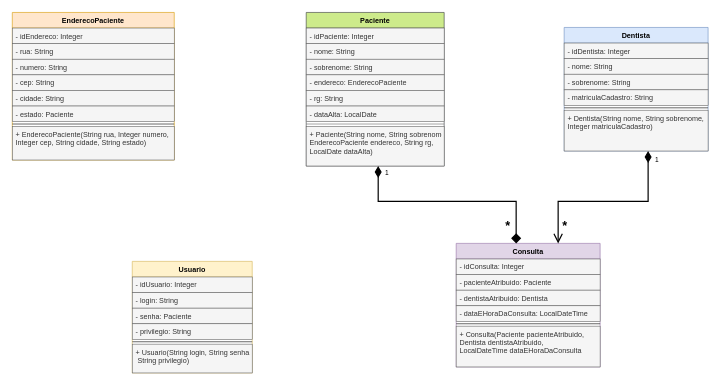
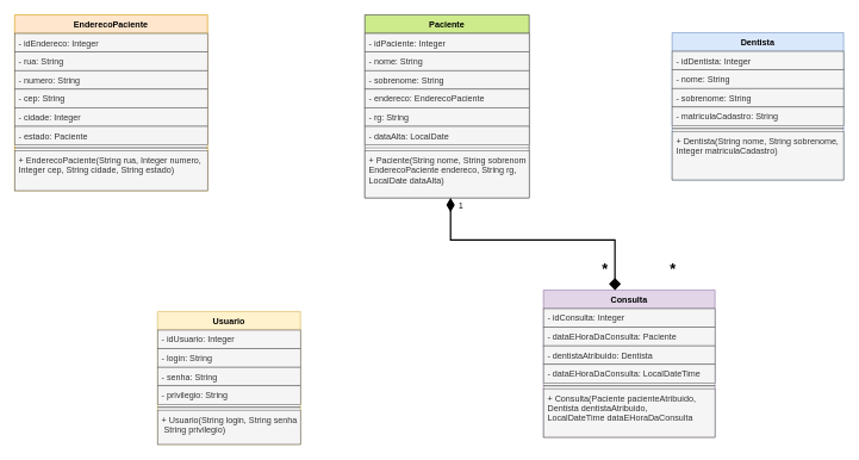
  <mxCell id="0" />
  <mxCell id="1" parent="0" />
  <mxCell id="2" value="Dentista" style="swimlane;fontStyle=1;align=center;verticalAlign=top;childLayout=stackLayout;horizontal=1;startSize=26;horizontalStack=0;resizeParent=1;resizeParentMax=0;resizeLast=0;collapsible=1;marginBottom=0;fillColor=#dae8fc;strokeColor=#6c8ebf;" parent="1" vertex="1"><mxGeometry x="940" y="45" width="240" height="206" as="geometry" /></mxCell>
  <mxCell id="3" value="- idDentista: Integer&#10;" style="text;align=left;verticalAlign=top;spacingLeft=4;spacingRight=4;overflow=hidden;rotatable=0;points=[[0,0.5],[1,0.5]];portConstraint=eastwest;fillColor=#f5f5f5;strokeColor=#666666;fontColor=#333333;" parent="2" vertex="1"><mxGeometry y="26" width="240" height="26" as="geometry" /></mxCell>
  <mxCell id="4" value="- nome: String" style="text;align=left;verticalAlign=top;spacingLeft=4;spacingRight=4;overflow=hidden;rotatable=0;points=[[0,0.5],[1,0.5]];portConstraint=eastwest;fillColor=#f5f5f5;strokeColor=#666666;fontColor=#333333;" parent="2" vertex="1"><mxGeometry y="52" width="240" height="26" as="geometry" /></mxCell>
  <mxCell id="5" value="- sobrenome: String" style="text;strokeColor=#666666;fillColor=#f5f5f5;align=left;verticalAlign=top;spacingLeft=4;spacingRight=4;overflow=hidden;rotatable=0;points=[[0,0.5],[1,0.5]];portConstraint=eastwest;fontColor=#333333;" parent="2" vertex="1"><mxGeometry y="78" width="240" height="26" as="geometry" /></mxCell>
  <mxCell id="6" value="- matriculaCadastro: String" style="text;strokeColor=#666666;fillColor=#f5f5f5;align=left;verticalAlign=top;spacingLeft=4;spacingRight=4;overflow=hidden;rotatable=0;points=[[0,0.5],[1,0.5]];portConstraint=eastwest;fontColor=#333333;" parent="2" vertex="1"><mxGeometry y="104" width="240" height="26" as="geometry" /></mxCell>
  <mxCell id="7" value="" style="line;strokeWidth=1;fillColor=none;align=left;verticalAlign=middle;spacingTop=-1;spacingLeft=3;spacingRight=3;rotatable=0;labelPosition=right;points=[];portConstraint=eastwest;" parent="2" vertex="1"><mxGeometry y="130" width="240" height="8" as="geometry" /></mxCell>
  <mxCell id="8" value="+ Dentista(String nome, String sobrenome, &#10;Integer matriculaCadastro)" style="text;strokeColor=#666666;fillColor=#f5f5f5;align=left;verticalAlign=top;spacingLeft=4;spacingRight=4;overflow=hidden;rotatable=0;points=[[0,0.5],[1,0.5]];portConstraint=eastwest;fontColor=#333333;" parent="2" vertex="1"><mxGeometry y="138" width="240" height="68" as="geometry" /></mxCell>
  <mxCell id="9" value="Paciente" style="swimlane;fontStyle=1;align=center;verticalAlign=top;childLayout=stackLayout;horizontal=1;startSize=26;horizontalStack=0;resizeParent=1;resizeParentMax=0;resizeLast=0;collapsible=1;marginBottom=0;fillColor=#cdeb8b;strokeColor=#36393d;" parent="1" vertex="1"><mxGeometry x="510" y="20" width="230" height="256" as="geometry" /></mxCell>
  <mxCell id="10" value="- idPaciente: Integer" style="text;strokeColor=#666666;fillColor=#f5f5f5;align=left;verticalAlign=top;spacingLeft=4;spacingRight=4;overflow=hidden;rotatable=0;points=[[0,0.5],[1,0.5]];portConstraint=eastwest;fontColor=#333333;" parent="9" vertex="1"><mxGeometry y="26" width="230" height="26" as="geometry" /></mxCell>
  <mxCell id="11" value="- nome: String" style="text;strokeColor=#666666;fillColor=#f5f5f5;align=left;verticalAlign=top;spacingLeft=4;spacingRight=4;overflow=hidden;rotatable=0;points=[[0,0.5],[1,0.5]];portConstraint=eastwest;fontColor=#333333;" parent="9" vertex="1"><mxGeometry y="52" width="230" height="26" as="geometry" /></mxCell>
  <mxCell id="12" value="- sobrenome: String" style="text;strokeColor=#666666;fillColor=#f5f5f5;align=left;verticalAlign=top;spacingLeft=4;spacingRight=4;overflow=hidden;rotatable=0;points=[[0,0.5],[1,0.5]];portConstraint=eastwest;fontColor=#333333;" parent="9" vertex="1"><mxGeometry y="78" width="230" height="26" as="geometry" /></mxCell>
  <mxCell id="13" value="- endereco: EnderecoPaciente" style="text;strokeColor=#666666;fillColor=#f5f5f5;align=left;verticalAlign=top;spacingLeft=4;spacingRight=4;overflow=hidden;rotatable=0;points=[[0,0.5],[1,0.5]];portConstraint=eastwest;fontColor=#333333;" parent="9" vertex="1"><mxGeometry y="104" width="230" height="26" as="geometry" /></mxCell>
  <mxCell id="14" value="- rg: String" style="text;strokeColor=#666666;fillColor=#f5f5f5;align=left;verticalAlign=top;spacingLeft=4;spacingRight=4;overflow=hidden;rotatable=0;points=[[0,0.5],[1,0.5]];portConstraint=eastwest;fontColor=#333333;" parent="9" vertex="1"><mxGeometry y="130" width="230" height="26" as="geometry" /></mxCell>
  <mxCell id="15" value="- dataAlta: LocalDate" style="text;strokeColor=#666666;fillColor=#f5f5f5;align=left;verticalAlign=top;spacingLeft=4;spacingRight=4;overflow=hidden;rotatable=0;points=[[0,0.5],[1,0.5]];portConstraint=eastwest;fontColor=#333333;" parent="9" vertex="1"><mxGeometry y="156" width="230" height="26" as="geometry" /></mxCell>
  <mxCell id="16" value="" style="line;strokeWidth=1;fillColor=#f5f5f5;align=left;verticalAlign=middle;spacingTop=-1;spacingLeft=3;spacingRight=3;rotatable=0;labelPosition=right;points=[];portConstraint=eastwest;fontColor=#333333;strokeColor=#666666;" parent="9" vertex="1"><mxGeometry y="182" width="230" height="8" as="geometry" /></mxCell>
  <mxCell id="17" value="+ Paciente(String nome, String sobrenome, &#10;EnderecoPaciente endereco, String rg, &#10;LocalDate dataAlta)" style="text;strokeColor=#666666;fillColor=#f5f5f5;align=left;verticalAlign=top;spacingLeft=4;spacingRight=4;overflow=hidden;rotatable=0;points=[[0,0.5],[1,0.5]];portConstraint=eastwest;fontColor=#333333;" parent="9" vertex="1"><mxGeometry y="190" width="230" height="66" as="geometry" /></mxCell>
  <mxCell id="18" value="EnderecoPaciente" style="swimlane;fontStyle=1;align=center;verticalAlign=top;childLayout=stackLayout;horizontal=1;startSize=26;horizontalStack=0;resizeParent=1;resizeParentMax=0;resizeLast=0;collapsible=1;marginBottom=0;fillColor=#ffe6cc;strokeColor=#d79b00;" parent="1" vertex="1"><mxGeometry x="20" y="20" width="270" height="246" as="geometry" /></mxCell>
  <mxCell id="19" value="- idEndereco: Integer" style="text;strokeColor=#666666;fillColor=#f5f5f5;align=left;verticalAlign=top;spacingLeft=4;spacingRight=4;overflow=hidden;rotatable=0;points=[[0,0.5],[1,0.5]];portConstraint=eastwest;fontColor=#333333;" parent="18" vertex="1"><mxGeometry y="26" width="270" height="26" as="geometry" /></mxCell>
  <mxCell id="20" value="- rua: String" style="text;strokeColor=#666666;fillColor=#f5f5f5;align=left;verticalAlign=top;spacingLeft=4;spacingRight=4;overflow=hidden;rotatable=0;points=[[0,0.5],[1,0.5]];portConstraint=eastwest;fontColor=#333333;" parent="18" vertex="1"><mxGeometry y="52" width="270" height="26" as="geometry" /></mxCell>
  <mxCell id="21" value="- numero: String" style="text;strokeColor=#666666;fillColor=#f5f5f5;align=left;verticalAlign=top;spacingLeft=4;spacingRight=4;overflow=hidden;rotatable=0;points=[[0,0.5],[1,0.5]];portConstraint=eastwest;fontColor=#333333;" parent="18" vertex="1"><mxGeometry y="78" width="270" height="26" as="geometry" /></mxCell>
  <mxCell id="22" value="- cep: String" style="text;strokeColor=#666666;fillColor=#f5f5f5;align=left;verticalAlign=top;spacingLeft=4;spacingRight=4;overflow=hidden;rotatable=0;points=[[0,0.5],[1,0.5]];portConstraint=eastwest;fontColor=#333333;" parent="18" vertex="1"><mxGeometry y="104" width="270" height="26" as="geometry" /></mxCell>
- <mxCell id="23" value="- cidade: String" style="text;strokeColor=#666666;fillColor=#f5f5f5;align=left;verticalAlign=top;spacingLeft=4;spacingRight=4;overflow=hidden;rotatable=0;points=[[0,0.5],[1,0.5]];portConstraint=eastwest;fontColor=#333333;" parent="18" vertex="1"><mxGeometry y="130" width="270" height="26" as="geometry" /></mxCell>
+ <mxCell id="23" value="- cidade: Integer" style="text;strokeColor=#666666;fillColor=#f5f5f5;align=left;verticalAlign=top;spacingLeft=4;spacingRight=4;overflow=hidden;rotatable=0;points=[[0,0.5],[1,0.5]];portConstraint=eastwest;fontColor=#333333;" parent="18" vertex="1"><mxGeometry y="130" width="270" height="26" as="geometry" /></mxCell>
  <mxCell id="24" value="- estado: Paciente" style="text;strokeColor=#666666;fillColor=#f5f5f5;align=left;verticalAlign=top;spacingLeft=4;spacingRight=4;overflow=hidden;rotatable=0;points=[[0,0.5],[1,0.5]];portConstraint=eastwest;fontColor=#333333;" parent="18" vertex="1"><mxGeometry y="156" width="270" height="26" as="geometry" /></mxCell>
  <mxCell id="25" value="" style="line;strokeWidth=1;fillColor=none;align=left;verticalAlign=middle;spacingTop=-1;spacingLeft=3;spacingRight=3;rotatable=0;labelPosition=right;points=[];portConstraint=eastwest;" parent="18" vertex="1"><mxGeometry y="182" width="270" height="8" as="geometry" /></mxCell>
  <mxCell id="26" value="+ EnderecoPaciente(String rua, Integer numero, &#10;Integer cep, String cidade, String estado)" style="text;strokeColor=#666666;fillColor=#f5f5f5;align=left;verticalAlign=top;spacingLeft=4;spacingRight=4;overflow=hidden;rotatable=0;points=[[0,0.5],[1,0.5]];portConstraint=eastwest;fontColor=#333333;" parent="18" vertex="1"><mxGeometry y="190" width="270" height="56" as="geometry" /></mxCell>
  <mxCell id="27" value="Consulta" style="swimlane;fontStyle=1;align=center;verticalAlign=top;childLayout=stackLayout;horizontal=1;startSize=26;horizontalStack=0;resizeParent=1;resizeParentMax=0;resizeLast=0;collapsible=1;marginBottom=0;fillColor=#e1d5e7;strokeColor=#9673a6;" parent="1" vertex="1"><mxGeometry x="760" y="405" width="240" height="206" as="geometry" /></mxCell>
  <mxCell id="28" value="- idConsulta: Integer" style="text;strokeColor=#666666;fillColor=#f5f5f5;align=left;verticalAlign=top;spacingLeft=4;spacingRight=4;overflow=hidden;rotatable=0;points=[[0,0.5],[1,0.5]];portConstraint=eastwest;fontColor=#333333;" parent="27" vertex="1"><mxGeometry y="26" width="240" height="26" as="geometry" /></mxCell>
- <mxCell id="29" value="- pacienteAtribuido: Paciente" style="text;strokeColor=#666666;fillColor=#f5f5f5;align=left;verticalAlign=top;spacingLeft=4;spacingRight=4;overflow=hidden;rotatable=0;points=[[0,0.5],[1,0.5]];portConstraint=eastwest;fontColor=#333333;" parent="27" vertex="1"><mxGeometry y="52" width="240" height="26" as="geometry" /></mxCell>
+ <mxCell id="29" value="- dataEHoraDaConsulta: Paciente" style="text;strokeColor=#666666;fillColor=#f5f5f5;align=left;verticalAlign=top;spacingLeft=4;spacingRight=4;overflow=hidden;rotatable=0;points=[[0,0.5],[1,0.5]];portConstraint=eastwest;fontColor=#333333;" parent="27" vertex="1"><mxGeometry y="52" width="240" height="26" as="geometry" /></mxCell>
  <mxCell id="30" value="- dentistaAtribuido: Dentista" style="text;strokeColor=#666666;fillColor=#f5f5f5;align=left;verticalAlign=top;spacingLeft=4;spacingRight=4;overflow=hidden;rotatable=0;points=[[0,0.5],[1,0.5]];portConstraint=eastwest;fontColor=#333333;" parent="27" vertex="1"><mxGeometry y="78" width="240" height="26" as="geometry" /></mxCell>
  <mxCell id="31" value="- dataEHoraDaConsulta: LocalDateTime" style="text;strokeColor=#666666;fillColor=#f5f5f5;align=left;verticalAlign=top;spacingLeft=4;spacingRight=4;overflow=hidden;rotatable=0;points=[[0,0.5],[1,0.5]];portConstraint=eastwest;fontColor=#333333;" parent="27" vertex="1"><mxGeometry y="104" width="240" height="26" as="geometry" /></mxCell>
  <mxCell id="32" value="" style="line;strokeWidth=1;fillColor=none;align=left;verticalAlign=middle;spacingTop=-1;spacingLeft=3;spacingRight=3;rotatable=0;labelPosition=right;points=[];portConstraint=eastwest;" parent="27" vertex="1"><mxGeometry y="130" width="240" height="8" as="geometry" /></mxCell>
  <mxCell id="33" value="+ Consulta(Paciente pacienteAtribuido,&#10;Dentista dentistaAtribuido, &#10;LocalDateTime dataEHoraDaConsulta" style="text;strokeColor=#666666;fillColor=#f5f5f5;align=left;verticalAlign=top;spacingLeft=4;spacingRight=4;overflow=hidden;rotatable=0;points=[[0,0.5],[1,0.5]];portConstraint=eastwest;fontColor=#333333;" parent="27" vertex="1"><mxGeometry y="138" width="240" height="68" as="geometry" /></mxCell>
  <mxCell id="34" value="Usuario" style="swimlane;fontStyle=1;align=center;verticalAlign=top;childLayout=stackLayout;horizontal=1;startSize=26;horizontalStack=0;resizeParent=1;resizeParentMax=0;resizeLast=0;collapsible=1;marginBottom=0;fillColor=#fff2cc;strokeColor=#d6b656;" parent="1" vertex="1"><mxGeometry x="220" y="435" width="200" height="186" as="geometry" /></mxCell>
  <mxCell id="35" value="- idUsuario: Integer" style="text;strokeColor=#666666;fillColor=#f5f5f5;align=left;verticalAlign=top;spacingLeft=4;spacingRight=4;overflow=hidden;rotatable=0;points=[[0,0.5],[1,0.5]];portConstraint=eastwest;fontColor=#333333;" parent="34" vertex="1"><mxGeometry y="26" width="200" height="26" as="geometry" /></mxCell>
  <mxCell id="36" value="- login: String" style="text;strokeColor=#666666;fillColor=#f5f5f5;align=left;verticalAlign=top;spacingLeft=4;spacingRight=4;overflow=hidden;rotatable=0;points=[[0,0.5],[1,0.5]];portConstraint=eastwest;fontColor=#333333;" parent="34" vertex="1"><mxGeometry y="52" width="200" height="26" as="geometry" /></mxCell>
- <mxCell id="37" value="- senha: Paciente" style="text;strokeColor=#666666;fillColor=#f5f5f5;align=left;verticalAlign=top;spacingLeft=4;spacingRight=4;overflow=hidden;rotatable=0;points=[[0,0.5],[1,0.5]];portConstraint=eastwest;fontColor=#333333;" parent="34" vertex="1"><mxGeometry y="78" width="200" height="26" as="geometry" /></mxCell>
+ <mxCell id="37" value="- senha: String" style="text;strokeColor=#666666;fillColor=#f5f5f5;align=left;verticalAlign=top;spacingLeft=4;spacingRight=4;overflow=hidden;rotatable=0;points=[[0,0.5],[1,0.5]];portConstraint=eastwest;fontColor=#333333;" parent="34" vertex="1"><mxGeometry y="78" width="200" height="26" as="geometry" /></mxCell>
  <mxCell id="38" value="- privilegio: String" style="text;align=left;verticalAlign=top;spacingLeft=4;spacingRight=4;overflow=hidden;rotatable=0;points=[[0,0.5],[1,0.5]];portConstraint=eastwest;fillColor=#f5f5f5;fontColor=#333333;strokeColor=#666666;" parent="34" vertex="1"><mxGeometry y="104" width="200" height="26" as="geometry" /></mxCell>
  <mxCell id="39" value="" style="line;strokeWidth=1;fillColor=none;align=left;verticalAlign=middle;spacingTop=-1;spacingLeft=3;spacingRight=3;rotatable=0;labelPosition=right;points=[];portConstraint=eastwest;" parent="34" vertex="1"><mxGeometry y="130" width="200" height="8" as="geometry" /></mxCell>
  <mxCell id="40" value="+ Usuario(String login, String senha,&#10; String privilegio)" style="text;strokeColor=#666666;fillColor=#f5f5f5;align=left;verticalAlign=top;spacingLeft=4;spacingRight=4;overflow=hidden;rotatable=0;points=[[0,0.5],[1,0.5]];portConstraint=eastwest;fontColor=#333333;" parent="34" vertex="1"><mxGeometry y="138" width="200" height="48" as="geometry" /></mxCell>
  <mxCell id="41" value="1" style="endArrow=diamond;html=1;endSize=12;startArrow=diamondThin;startSize=14;startFill=1;edgeStyle=orthogonalEdgeStyle;align=left;verticalAlign=bottom;strokeWidth=2;rounded=0;" parent="1" source="9" target="27" edge="1"><mxGeometry x="-0.882" y="10" relative="1" as="geometry"><mxPoint x="630" y="265" as="sourcePoint" /><mxPoint x="860" y="405" as="targetPoint" /><Array as="points"><mxPoint x="630" y="335" /><mxPoint x="860" y="335" /></Array><mxPoint as="offset" /></mxGeometry></mxCell>
  <mxCell id="42" value="*" style="edgeLabel;html=1;align=center;verticalAlign=middle;resizable=0;points=[];fontSize=21;fontFamily=Helvetica;fontColor=default;fontStyle=1" parent="41" vertex="1" connectable="0"><mxGeometry relative="1" as="geometry"><mxPoint x="94" y="40" as="offset" /></mxGeometry></mxCell>
  <mxCell id="43" value="*" style="edgeLabel;html=1;align=center;verticalAlign=middle;resizable=0;points=[];fontSize=21;fontFamily=Helvetica;fontColor=default;fontStyle=1" parent="41" vertex="1" connectable="0"><mxGeometry x="0.09" y="-3" relative="1" as="geometry"><mxPoint x="173" y="37" as="offset" /></mxGeometry></mxCell>
- <mxCell id="44" value="1" style="endArrow=open;html=1;endSize=12;startArrow=diamondThin;startSize=14;startFill=1;edgeStyle=orthogonalEdgeStyle;align=left;verticalAlign=bottom;rounded=0;strokeWidth=2;" parent="1" source="2" target="27" edge="1"><mxGeometry x="-0.841" y="10" relative="1" as="geometry"><mxPoint x="1090" y="345" as="sourcePoint" /><mxPoint x="930" y="405" as="targetPoint" /><Array as="points"><mxPoint x="1080" y="335" /><mxPoint x="930" y="335" /></Array><mxPoint as="offset" /></mxGeometry></mxCell>
